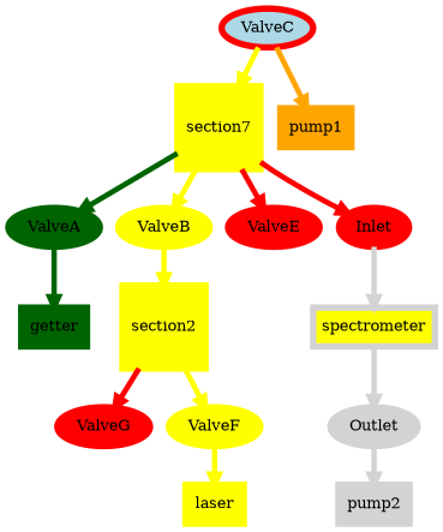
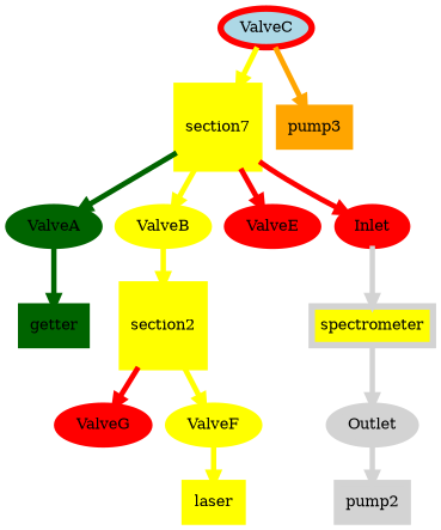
  digraph {
    node [color=yellow penwidth=6 style=filled]
    edge [color=yellow penwidth=5]
    n1 [label=section7 shape=square]
-   pump1 [color=orange shape=box]
+   pump1 [color=orange shape=box label=pump3]
    ValveA [color=darkgreen]
    ValveB
    ValveE [color=red]
    Inlet [color=red]
    ValveC [color=red fillcolor=lightblue]
    spectrometer [color=lightgray fillcolor=yellow shape=box]
    Outlet [color=lightgray]
    pump2 [color=lightgray shape=box]
    getter [color=darkgreen shape=box]
    section2 [shape=square]
    ValveG [color=red]
    ValveF
    laser [shape=box]
    subgraph sub_1 {
      rank=same
      n1
      pump1
    }
    n1 -> ValveA [color=darkgreen]
    n1 -> ValveB
    n1 -> ValveE [color=red]
    n1 -> Inlet [color=red]
    ValveA -> getter [color=darkgreen]
    ValveB -> section2
    Inlet -> spectrometer [color=lightgray]
    ValveC -> n1
    ValveC -> pump1 [color=orange]
    spectrometer -> Outlet [color=lightgray]
    Outlet -> pump2 [color=lightgray]
    section2 -> ValveG [color=red]
    section2 -> ValveF
    ValveF -> laser
  }
